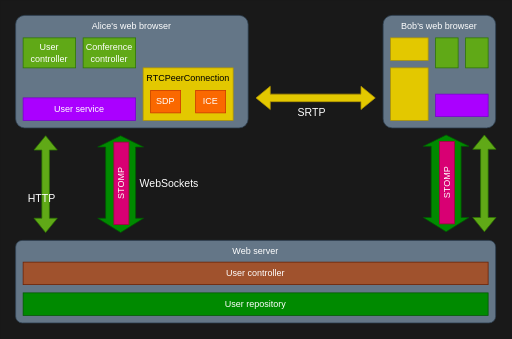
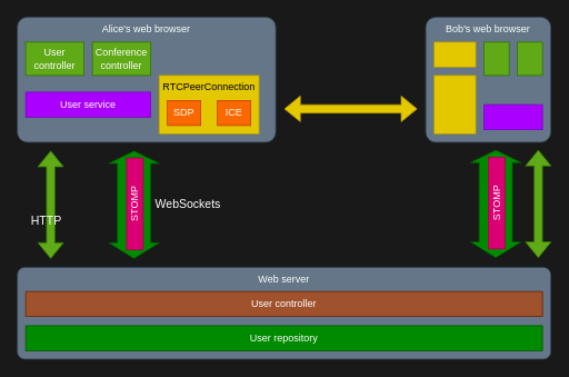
  <mxCell id="0" />
  <mxCell id="1" parent="0" />
  <mxCell id="2" value="Alice's web browser" style="rounded=1;whiteSpace=wrap;html=1;fillColor=#647687;strokeColor=#314354;fontColor=#ffffff;verticalAlign=top;arcSize=8;" vertex="1" parent="1"><mxGeometry x="20" y="20" width="310" height="150" as="geometry" /></mxCell>
  <mxCell id="3" value="User controller" style="rounded=0;whiteSpace=wrap;html=1;fillColor=#60a917;strokeColor=#2D7600;fontColor=#ffffff;" vertex="1" parent="1"><mxGeometry x="30" y="50" width="70" height="40" as="geometry" /></mxCell>
  <mxCell id="4" value="Conference controller" style="rounded=0;whiteSpace=wrap;html=1;fillColor=#60a917;strokeColor=#2D7600;fontColor=#ffffff;" vertex="1" parent="1"><mxGeometry x="110" y="50" width="70" height="40" as="geometry" /></mxCell>
- <mxCell id="5" value="User service" style="rounded=0;whiteSpace=wrap;html=1;fillColor=#aa00ff;strokeColor=#7700CC;fontColor=#ffffff;" vertex="1" parent="1"><mxGeometry x="30" y="130" width="150" height="30" as="geometry" /></mxCell>
+ <mxCell id="5" value="User service" style="rounded=0;whiteSpace=wrap;html=1;fillColor=#aa00ff;strokeColor=#7700CC;fontColor=#ffffff;" vertex="1" parent="1"><mxGeometry x="30" y="110" width="150" height="30" as="geometry" /></mxCell>
  <mxCell id="6" value="Web server" style="rounded=1;whiteSpace=wrap;html=1;fillColor=#647687;strokeColor=#314354;fontColor=#ffffff;verticalAlign=top;arcSize=8;" vertex="1" parent="1"><mxGeometry x="20" y="320" width="640" height="110" as="geometry" /></mxCell>
  <mxCell id="7" value="User controller" style="rounded=0;whiteSpace=wrap;html=1;fillColor=#a0522d;strokeColor=#6D1F00;fontColor=#ffffff;" vertex="1" parent="1"><mxGeometry x="30" y="349" width="620" height="30" as="geometry" /></mxCell>
  <mxCell id="8" value="User repository" style="rounded=0;whiteSpace=wrap;html=1;fillColor=#008a00;strokeColor=#005700;fontColor=#ffffff;" vertex="1" parent="1"><mxGeometry x="30" y="390" width="620" height="30" as="geometry" /></mxCell>
  <mxCell id="9" value="RTCPeerConnection" style="rounded=0;whiteSpace=wrap;html=1;fillColor=#e3c800;strokeColor=#B09500;fontColor=#000000;verticalAlign=top;" vertex="1" parent="1"><mxGeometry x="190" y="90" width="120" height="70" as="geometry" /></mxCell>
  <mxCell id="10" value="SDP" style="rounded=0;whiteSpace=wrap;html=1;fillColor=#fa6800;strokeColor=#C73500;fontColor=#ffffff;" vertex="1" parent="1"><mxGeometry x="200" y="120" width="40" height="30" as="geometry" /></mxCell>
  <mxCell id="11" value="ICE" style="rounded=0;whiteSpace=wrap;html=1;fillColor=#fa6800;strokeColor=#C73500;fontColor=#ffffff;" vertex="1" parent="1"><mxGeometry x="260" y="120" width="40" height="30" as="geometry" /></mxCell>
  <mxCell id="12" value="" style="shape=flexArrow;endArrow=classic;startArrow=classic;html=1;fontColor=#000000;fillColor=#60a917;strokeColor=#2D7600;" edge="1" parent="1"><mxGeometry width="50" height="50" relative="1" as="geometry"><mxPoint x="60" y="310" as="sourcePoint" /><mxPoint x="60" y="180" as="targetPoint" /></mxGeometry></mxCell>
  <mxCell id="13" value="" style="shape=flexArrow;endArrow=classic;startArrow=classic;html=1;fontColor=#000000;fillColor=#008a00;strokeColor=#005700;width=40;endSize=4.67;" edge="1" parent="1"><mxGeometry width="50" height="50" relative="1" as="geometry"><mxPoint x="160" y="310" as="sourcePoint" /><mxPoint x="160" y="180" as="targetPoint" /></mxGeometry></mxCell>
  <mxCell id="14" value="STOMP" style="rounded=0;whiteSpace=wrap;html=1;fontColor=#ffffff;fillColor=#d80073;strokeColor=#A50040;rotation=-90;" vertex="1" parent="1"><mxGeometry x="106" y="234" width="110" height="20" as="geometry" /></mxCell>
  <mxCell id="15" value="HTTP" style="text;html=1;strokeColor=none;fillColor=none;align=center;verticalAlign=middle;whiteSpace=wrap;rounded=0;fontColor=#FFFFFF;fontSize=14;" vertex="1" parent="1"><mxGeometry x="35" y="254" width="40" height="20" as="geometry" /></mxCell>
  <mxCell id="16" value="WebSockets" style="text;html=1;strokeColor=none;fillColor=none;align=center;verticalAlign=middle;whiteSpace=wrap;rounded=0;fontColor=#FFFFFF;fontSize=14;" vertex="1" parent="1"><mxGeometry x="180" y="234" width="90" height="20" as="geometry" /></mxCell>
  <mxCell id="17" value="Bob's web browser" style="rounded=1;whiteSpace=wrap;html=1;fillColor=#647687;strokeColor=#314354;fontColor=#ffffff;verticalAlign=top;arcSize=8;" vertex="1" parent="1"><mxGeometry x="510" y="20" width="150" height="150" as="geometry" /></mxCell>
  <mxCell id="18" value="" style="shape=flexArrow;endArrow=classic;startArrow=classic;html=1;fontSize=14;fontColor=#FFFFFF;fillColor=#e3c800;strokeColor=#B09500;" edge="1" parent="1"><mxGeometry width="50" height="50" relative="1" as="geometry"><mxPoint x="340" y="130" as="sourcePoint" /><mxPoint x="500" y="130" as="targetPoint" /></mxGeometry></mxCell>
- <mxCell id="19" value="SRTP" style="text;html=1;strokeColor=none;fillColor=none;align=center;verticalAlign=middle;whiteSpace=wrap;rounded=0;fontColor=#FFFFFF;fontSize=14;" vertex="1" parent="1"><mxGeometry x="370" y="140" width="90" height="20" as="geometry" /></mxCell>
  <mxCell id="20" value="" style="rounded=0;whiteSpace=wrap;html=1;fillColor=#e3c800;strokeColor=#B09500;fontColor=#000000;" vertex="1" parent="1"><mxGeometry x="520" y="50" width="50" height="30" as="geometry" /></mxCell>
  <mxCell id="21" value="" style="rounded=0;whiteSpace=wrap;html=1;fillColor=#60a917;strokeColor=#2D7600;fontColor=#ffffff;" vertex="1" parent="1"><mxGeometry x="620" y="50" width="30" height="40" as="geometry" /></mxCell>
  <mxCell id="22" value="" style="rounded=0;whiteSpace=wrap;html=1;fillColor=#60a917;strokeColor=#2D7600;fontColor=#ffffff;" vertex="1" parent="1"><mxGeometry x="580" y="50" width="30" height="40" as="geometry" /></mxCell>
  <mxCell id="23" value="" style="rounded=0;whiteSpace=wrap;html=1;fillColor=#e3c800;strokeColor=#B09500;fontColor=#000000;verticalAlign=top;" vertex="1" parent="1"><mxGeometry x="520" y="90" width="50" height="70" as="geometry" /></mxCell>
  <mxCell id="24" value="" style="rounded=0;whiteSpace=wrap;html=1;fillColor=#aa00ff;strokeColor=#7700CC;fontColor=#ffffff;" vertex="1" parent="1"><mxGeometry x="580" y="125" width="70" height="30" as="geometry" /></mxCell>
  <mxCell id="25" value="" style="shape=flexArrow;endArrow=classic;startArrow=classic;html=1;fontColor=#000000;fillColor=#60a917;strokeColor=#2D7600;" edge="1" parent="1"><mxGeometry width="50" height="50" relative="1" as="geometry"><mxPoint x="645" y="309" as="sourcePoint" /><mxPoint x="645" y="179" as="targetPoint" /></mxGeometry></mxCell>
  <mxCell id="26" value="" style="shape=flexArrow;endArrow=classic;startArrow=classic;html=1;fontColor=#000000;fillColor=#008a00;strokeColor=#005700;width=40;endSize=4.67;" edge="1" parent="1"><mxGeometry width="50" height="50" relative="1" as="geometry"><mxPoint x="594" y="309" as="sourcePoint" /><mxPoint x="594" y="179" as="targetPoint" /></mxGeometry></mxCell>
  <mxCell id="27" value="STOMP" style="rounded=0;whiteSpace=wrap;html=1;fontColor=#ffffff;fillColor=#d80073;strokeColor=#A50040;rotation=-90;" vertex="1" parent="1"><mxGeometry x="540" y="233" width="110" height="20" as="geometry" /></mxCell>
